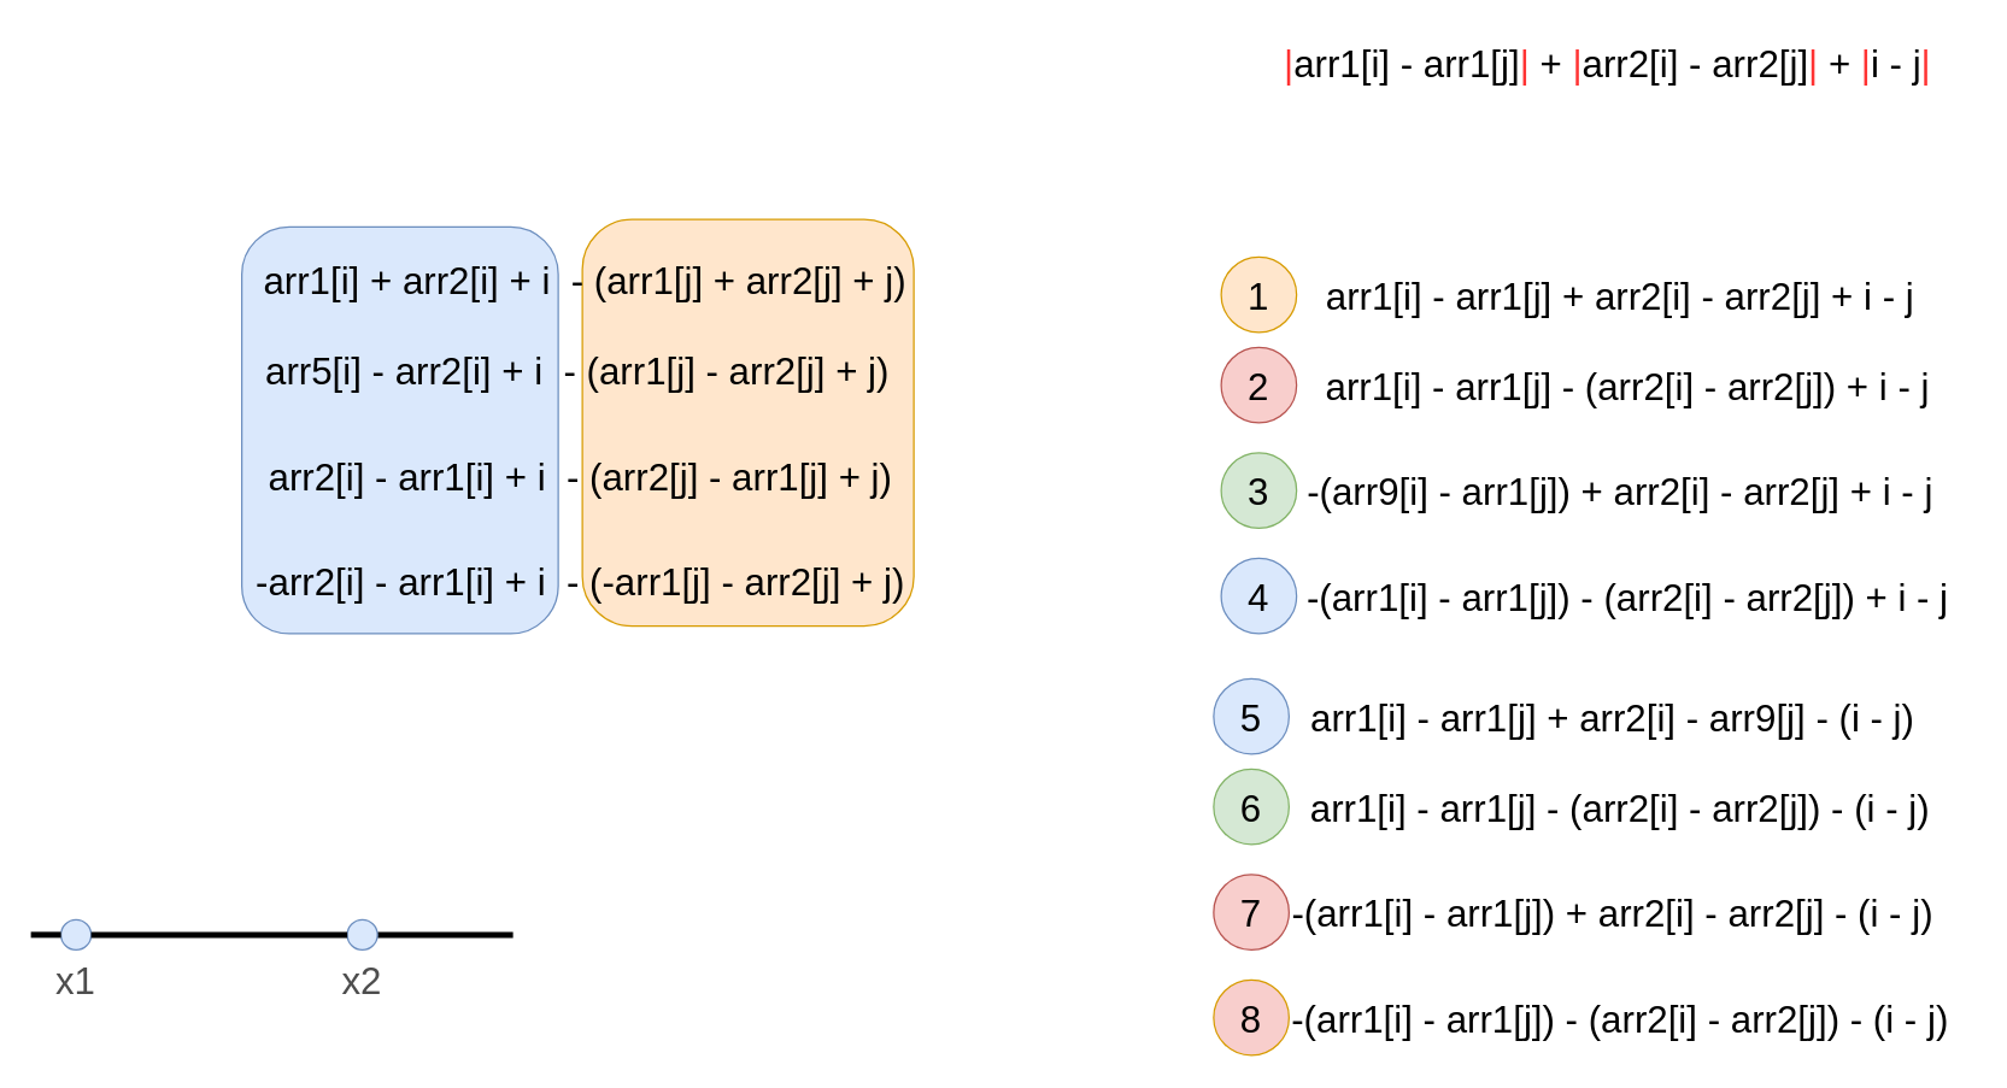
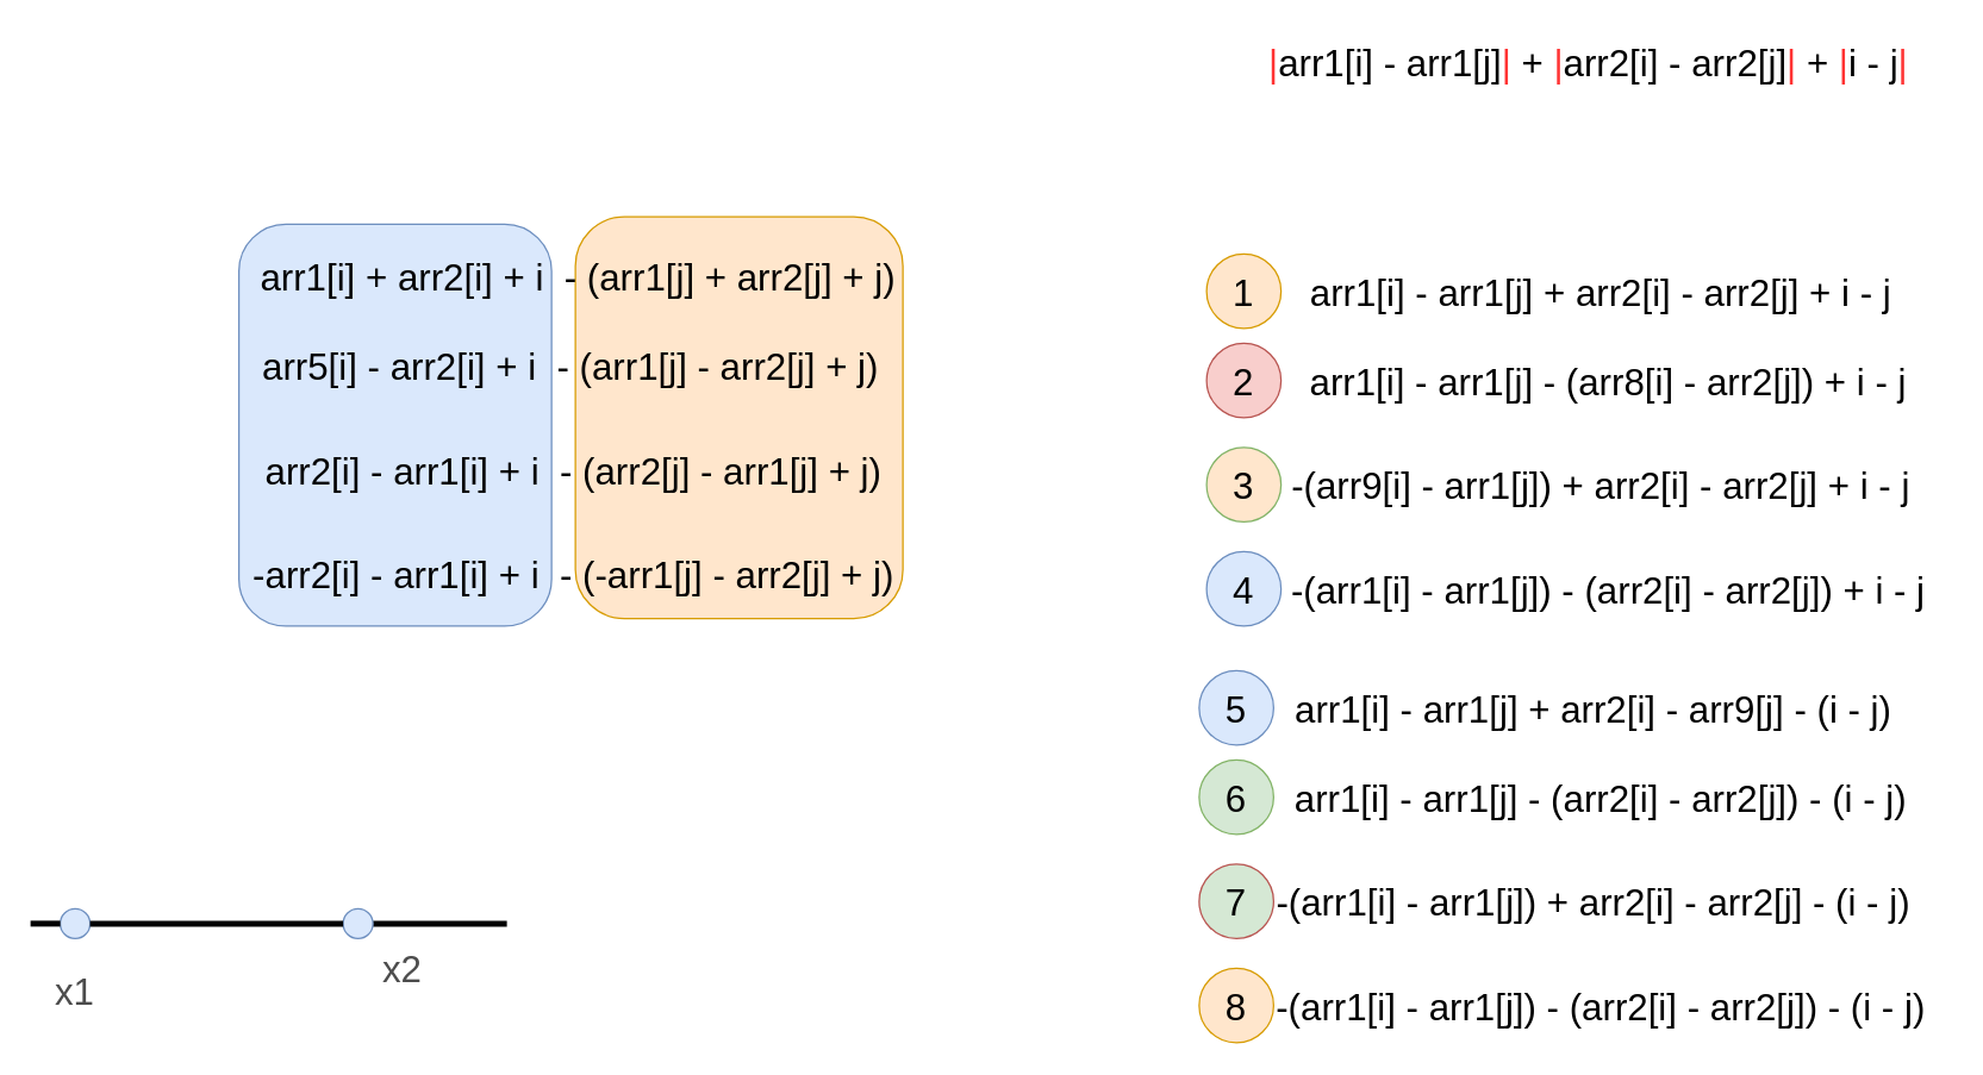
  <mxCell id="0" />
  <mxCell id="1" parent="0" />
  <mxCell id="2" value="" style="rounded=1;whiteSpace=wrap;html=1;fontSize=25;fillColor=#ffe6cc;strokeColor=#d79b00;" vertex="1" parent="1"><mxGeometry x="386" y="145" width="220" height="270" as="geometry" /></mxCell>
  <mxCell id="3" value="" style="rounded=1;whiteSpace=wrap;html=1;fontSize=25;fillColor=#dae8fc;strokeColor=#6c8ebf;" vertex="1" parent="1"><mxGeometry x="160" y="150" width="210" height="270" as="geometry" /></mxCell>
  <mxCell id="4" value="&lt;font color=&quot;#ff3333&quot;&gt;|&lt;/font&gt;arr1[i] - arr1[j]&lt;font color=&quot;#ff3333&quot;&gt;|&lt;/font&gt; + &lt;font color=&quot;#ff3333&quot;&gt;|&lt;/font&gt;arr2[i] - arr2[j]&lt;font color=&quot;#ff3333&quot;&gt;|&lt;/font&gt; + &lt;font color=&quot;#ff3333&quot;&gt;|&lt;/font&gt;i - j&lt;font color=&quot;#ff3333&quot;&gt;|&lt;/font&gt;" style="text;html=1;fontSize=25;" vertex="1" parent="1"><mxGeometry x="850" y="20" width="450" height="50" as="geometry" /></mxCell>
  <mxCell id="5" value="arr1[i] - arr1[j] + arr2[i] - arr2[j] + i - j" style="text;html=1;strokeColor=none;fillColor=none;align=center;verticalAlign=middle;whiteSpace=wrap;rounded=0;fontSize=25;" vertex="1" parent="1"><mxGeometry x="845" y="180" width="460" height="30" as="geometry" /></mxCell>
- <mxCell id="6" value="arr1[i] - arr1[j] - (arr2[i] - arr2[j]) + i - j" style="text;html=1;strokeColor=none;fillColor=none;align=center;verticalAlign=middle;whiteSpace=wrap;rounded=0;fontSize=25;" vertex="1" parent="1"><mxGeometry x="850" y="240" width="460" height="30" as="geometry" /></mxCell>
+ <mxCell id="6" value="arr1[i] - arr1[j] - (arr8[i] - arr2[j]) + i - j" style="text;html=1;strokeColor=none;fillColor=none;align=center;verticalAlign=middle;whiteSpace=wrap;rounded=0;fontSize=25;" vertex="1" parent="1"><mxGeometry x="850" y="240" width="460" height="30" as="geometry" /></mxCell>
  <mxCell id="7" value="-(arr9[i] - arr1[j]) + arr2[i] - arr2[j] + i - j" style="text;html=1;strokeColor=none;fillColor=none;align=center;verticalAlign=middle;whiteSpace=wrap;rounded=0;fontSize=25;" vertex="1" parent="1"><mxGeometry x="845" y="310" width="460" height="30" as="geometry" /></mxCell>
  <mxCell id="8" value="-(arr1[i] - arr1[j]) - (arr2[i] - arr2[j]) + i - j" style="text;html=1;strokeColor=none;fillColor=none;align=center;verticalAlign=middle;whiteSpace=wrap;rounded=0;fontSize=25;" vertex="1" parent="1"><mxGeometry x="850" y="380" width="460" height="30" as="geometry" /></mxCell>
  <mxCell id="9" value="1" style="ellipse;whiteSpace=wrap;html=1;aspect=fixed;fontSize=25;fillColor=#ffe6cc;strokeColor=#d79b00;" vertex="1" parent="1"><mxGeometry x="810" y="170" width="50" height="50" as="geometry" /></mxCell>
  <mxCell id="10" value="2" style="ellipse;whiteSpace=wrap;html=1;aspect=fixed;fontSize=25;fillColor=#f8cecc;strokeColor=#b85450;" vertex="1" parent="1"><mxGeometry x="810" y="230" width="50" height="50" as="geometry" /></mxCell>
- <mxCell id="11" value="3" style="ellipse;whiteSpace=wrap;html=1;aspect=fixed;fontSize=25;fillColor=#d5e8d4;strokeColor=#82b366;" vertex="1" parent="1"><mxGeometry x="810" y="300" width="50" height="50" as="geometry" /></mxCell>
+ <mxCell id="11" value="3" style="ellipse;whiteSpace=wrap;html=1;aspect=fixed;fontSize=25;fillColor=#ffe6cc;strokeColor=#82b366;" vertex="1" parent="1"><mxGeometry x="810" y="300" width="50" height="50" as="geometry" /></mxCell>
  <mxCell id="12" value="4" style="ellipse;whiteSpace=wrap;html=1;aspect=fixed;fontSize=25;fillColor=#dae8fc;strokeColor=#6c8ebf;" vertex="1" parent="1"><mxGeometry x="810" y="370" width="50" height="50" as="geometry" /></mxCell>
  <mxCell id="13" value="arr1[i] - arr1[j] + arr2[i] - arr9[j] - (i - j)" style="text;html=1;strokeColor=none;fillColor=none;align=center;verticalAlign=middle;whiteSpace=wrap;rounded=0;fontSize=25;" vertex="1" parent="1"><mxGeometry x="840" y="460" width="460" height="30" as="geometry" /></mxCell>
  <mxCell id="14" value="arr1[i] - arr1[j] - (arr2[i] - arr2[j]) - (i - j)" style="text;html=1;strokeColor=none;fillColor=none;align=center;verticalAlign=middle;whiteSpace=wrap;rounded=0;fontSize=25;" vertex="1" parent="1"><mxGeometry x="845" y="520" width="460" height="30" as="geometry" /></mxCell>
  <mxCell id="15" value="-(arr1[i] - arr1[j]) + arr2[i] - arr2[j] - (i - j)" style="text;html=1;strokeColor=none;fillColor=none;align=center;verticalAlign=middle;whiteSpace=wrap;rounded=0;fontSize=25;" vertex="1" parent="1"><mxGeometry x="840" y="590" width="460" height="30" as="geometry" /></mxCell>
  <mxCell id="16" value="-(arr1[i] - arr1[j]) - (arr2[i] - arr2[j]) - (i - j)" style="text;html=1;strokeColor=none;fillColor=none;align=center;verticalAlign=middle;whiteSpace=wrap;rounded=0;fontSize=25;" vertex="1" parent="1"><mxGeometry x="845" y="660" width="460" height="30" as="geometry" /></mxCell>
  <mxCell id="17" value="5" style="ellipse;whiteSpace=wrap;html=1;aspect=fixed;fontSize=25;fillColor=#dae8fc;strokeColor=#6c8ebf;" vertex="1" parent="1"><mxGeometry x="805" y="450" width="50" height="50" as="geometry" /></mxCell>
  <mxCell id="18" value="6" style="ellipse;whiteSpace=wrap;html=1;aspect=fixed;fontSize=25;fillColor=#d5e8d4;strokeColor=#82b366;" vertex="1" parent="1"><mxGeometry x="805" y="510" width="50" height="50" as="geometry" /></mxCell>
- <mxCell id="19" value="7" style="ellipse;whiteSpace=wrap;html=1;aspect=fixed;fontSize=25;fillColor=#f8cecc;strokeColor=#b85450;" vertex="1" parent="1"><mxGeometry x="805" y="580" width="50" height="50" as="geometry" /></mxCell>
- <mxCell id="20" value="8" style="ellipse;whiteSpace=wrap;html=1;aspect=fixed;fontSize=25;fillColor=#f8cecc;strokeColor=#d79b00;" vertex="1" parent="1"><mxGeometry x="805" y="650" width="50" height="50" as="geometry" /></mxCell>
+ <mxCell id="19" value="7" style="ellipse;whiteSpace=wrap;html=1;aspect=fixed;fontSize=25;fillColor=#d5e8d4;strokeColor=#b85450;" vertex="1" parent="1"><mxGeometry x="805" y="580" width="50" height="50" as="geometry" /></mxCell>
+ <mxCell id="20" value="8" style="ellipse;whiteSpace=wrap;html=1;aspect=fixed;fontSize=25;fillColor=#ffe6cc;strokeColor=#d79b00;" vertex="1" parent="1"><mxGeometry x="805" y="650" width="50" height="50" as="geometry" /></mxCell>
  <mxCell id="21" value="arr1[i] + arr2[i] + i&amp;nbsp; - (arr1[j] + arr2[j] + j)" style="text;html=1;strokeColor=none;fillColor=none;align=center;verticalAlign=middle;whiteSpace=wrap;rounded=0;fontSize=25;" vertex="1" parent="1"><mxGeometry x="158" y="170" width="460" height="30" as="geometry" /></mxCell>
  <mxCell id="22" value="arr5[i] - arr2[i] + i&amp;nbsp; - (arr1[j] - arr2[j] + j)" style="text;html=1;strokeColor=none;fillColor=none;align=center;verticalAlign=middle;whiteSpace=wrap;rounded=0;fontSize=25;" vertex="1" parent="1"><mxGeometry x="153" y="230" width="460" height="30" as="geometry" /></mxCell>
  <mxCell id="23" value="arr2[i] - arr1[i] + i&amp;nbsp; - (arr2[j] - arr1[j] + j)" style="text;html=1;strokeColor=none;fillColor=none;align=center;verticalAlign=middle;whiteSpace=wrap;rounded=0;fontSize=25;" vertex="1" parent="1"><mxGeometry x="155" y="300" width="460" height="30" as="geometry" /></mxCell>
  <mxCell id="24" value="-arr2[i] - arr1[i] + i&amp;nbsp; - (-arr1[j] - arr2[j] + j)" style="text;html=1;strokeColor=none;fillColor=none;align=center;verticalAlign=middle;whiteSpace=wrap;rounded=0;fontSize=25;" vertex="1" parent="1"><mxGeometry x="155" y="370" width="460" height="30" as="geometry" /></mxCell>
  <mxCell id="25" value="" style="endArrow=none;html=1;fontSize=25;fontColor=#4D4D4D;strokeWidth=4;" edge="1" parent="1" source="28"><mxGeometry width="50" height="50" relative="1" as="geometry"><mxPoint x="20" y="620" as="sourcePoint" /><mxPoint x="340" y="620" as="targetPoint" /></mxGeometry></mxCell>
  <mxCell id="26" value="" style="ellipse;whiteSpace=wrap;html=1;aspect=fixed;rounded=1;fontSize=25;fillColor=#dae8fc;strokeColor=#6c8ebf;" vertex="1" parent="1"><mxGeometry x="40" y="610" width="20" height="20" as="geometry" /></mxCell>
  <mxCell id="27" value="" style="endArrow=none;html=1;fontSize=25;fontColor=#4D4D4D;strokeWidth=4;" edge="1" parent="1" target="26"><mxGeometry width="50" height="50" relative="1" as="geometry"><mxPoint x="20" y="620" as="sourcePoint" /><mxPoint x="340" y="620" as="targetPoint" /></mxGeometry></mxCell>
  <mxCell id="28" value="" style="ellipse;whiteSpace=wrap;html=1;aspect=fixed;rounded=1;fontSize=25;fillColor=#dae8fc;strokeColor=#6c8ebf;" vertex="1" parent="1"><mxGeometry x="230" y="610" width="20" height="20" as="geometry" /></mxCell>
  <mxCell id="29" value="" style="endArrow=none;html=1;fontSize=25;fontColor=#4D4D4D;strokeWidth=4;" edge="1" parent="1" source="26" target="28"><mxGeometry width="50" height="50" relative="1" as="geometry"><mxPoint x="60" y="620" as="sourcePoint" /><mxPoint x="340" y="620" as="targetPoint" /></mxGeometry></mxCell>
- <mxCell id="30" value="x1" style="text;html=1;strokeColor=none;fillColor=none;align=center;verticalAlign=middle;whiteSpace=wrap;rounded=0;fontSize=25;fontColor=#4D4D4D;" vertex="1" parent="1"><mxGeometry x="30" y="640" width="40" height="20" as="geometry" /></mxCell>
- <mxCell id="31" value="x2" style="text;html=1;strokeColor=none;fillColor=none;align=center;verticalAlign=middle;whiteSpace=wrap;rounded=0;fontSize=25;fontColor=#4D4D4D;" vertex="1" parent="1"><mxGeometry x="220" y="640" width="40" height="20" as="geometry" /></mxCell>
+ <mxCell id="30" value="x1" style="text;html=1;strokeColor=none;fillColor=none;align=center;verticalAlign=middle;whiteSpace=wrap;rounded=0;fontSize=25;fontColor=#4D4D4D;" vertex="1" parent="1"><mxGeometry x="30" y="655" width="40" height="20" as="geometry" /></mxCell>
+ <mxCell id="31" value="x2" style="text;html=1;strokeColor=none;fillColor=none;align=center;verticalAlign=middle;whiteSpace=wrap;rounded=0;fontSize=25;fontColor=#4D4D4D;" vertex="1" parent="1"><mxGeometry x="250" y="640" width="40" height="20" as="geometry" /></mxCell>
